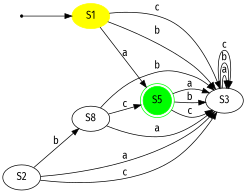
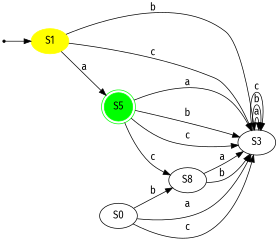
  digraph {
    fontname="Fira Sans"
    rankdir=LR
    node [fontname="Fira Sans"]
    edge [fontname="Fira Sans"]
    INITIAL [shape=point]
    S1 [color=yellow style=radial weight=bold]
    S3
    S5 [color=green shape=doublecircle style=filled]
-   S2
+   S2 [label=S0]
    n6 [label=S8]
    INITIAL -> S1
    S1 -> S3 [label=b]
    S1 -> S3 [label=c]
    S1 -> S5 [label=a]
    S3 -> S3 [label=a]
    S3 -> S3 [label=b]
    S3 -> S3 [label=c]
    S5 -> S3 [label=a]
    S5 -> S3 [label=b]
    S5 -> S3 [label=c]
    S2 -> S3 [label=a]
    S2 -> S3 [label=c]
    S2 -> n6 [label=b]
    n6 -> S3 [label=a]
    n6 -> S3 [label=b]
-   n6 -> S5 [label=c]
+   S5 -> n6 [label=c]
  }
